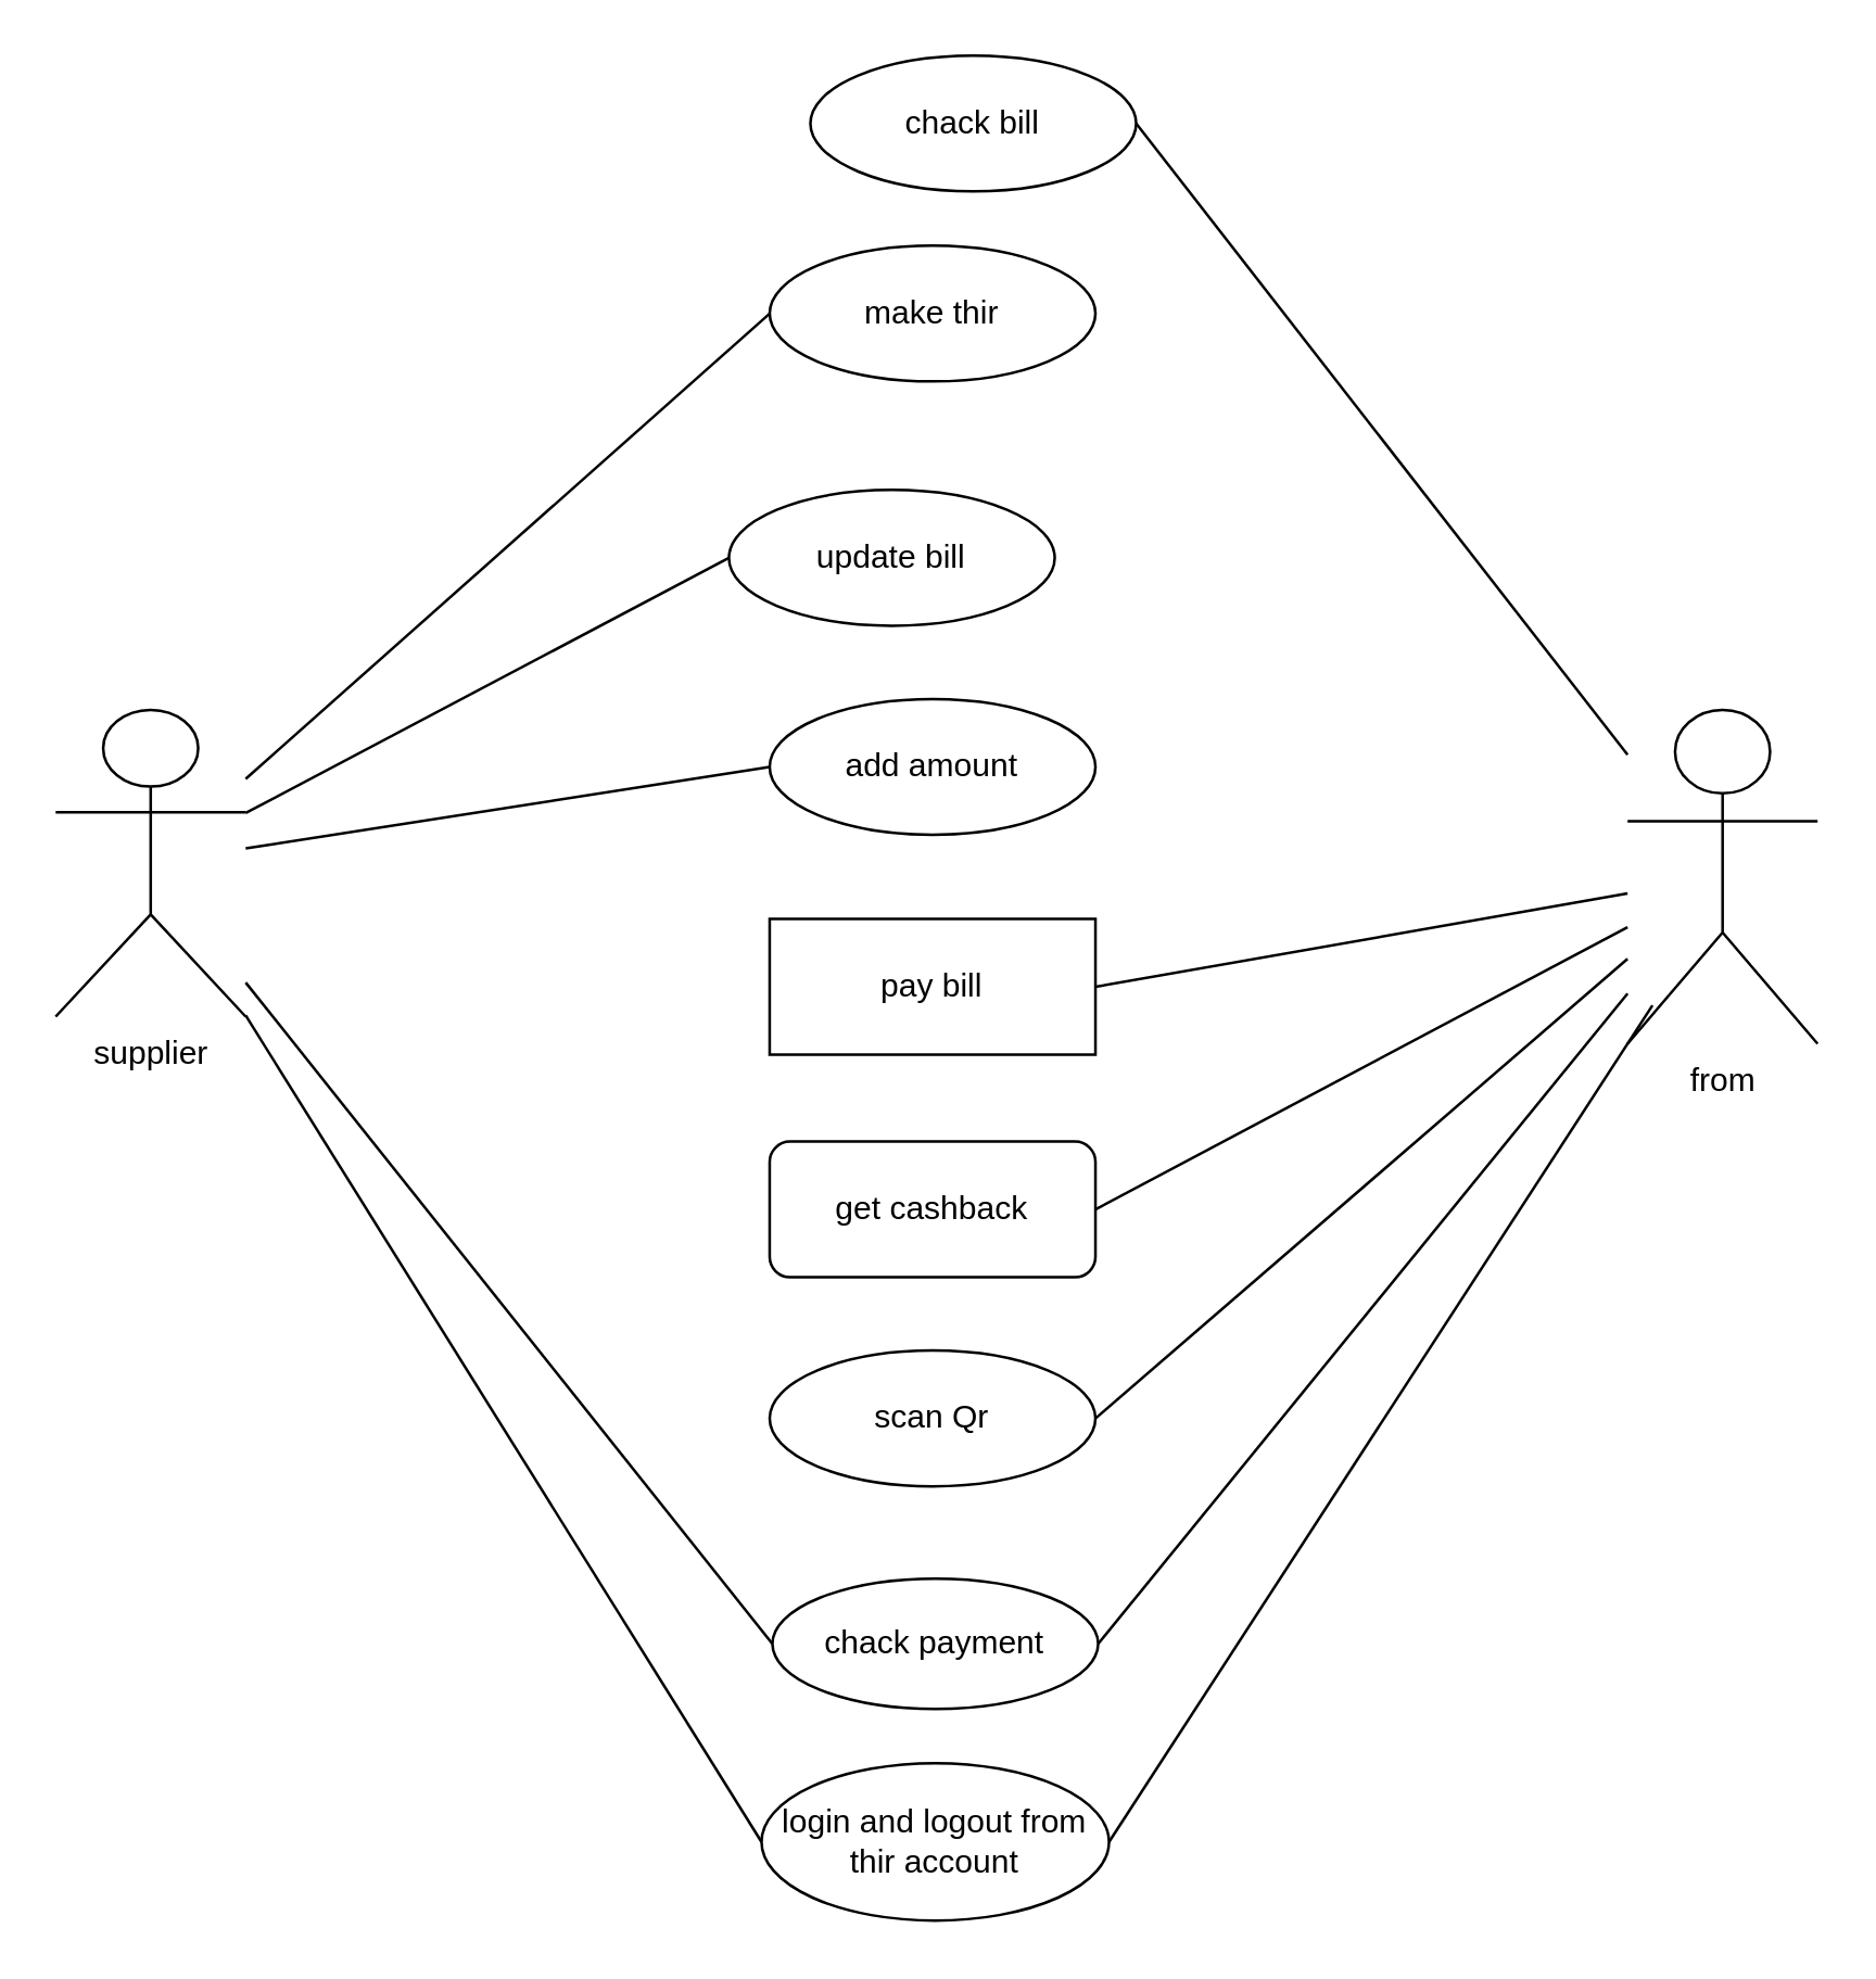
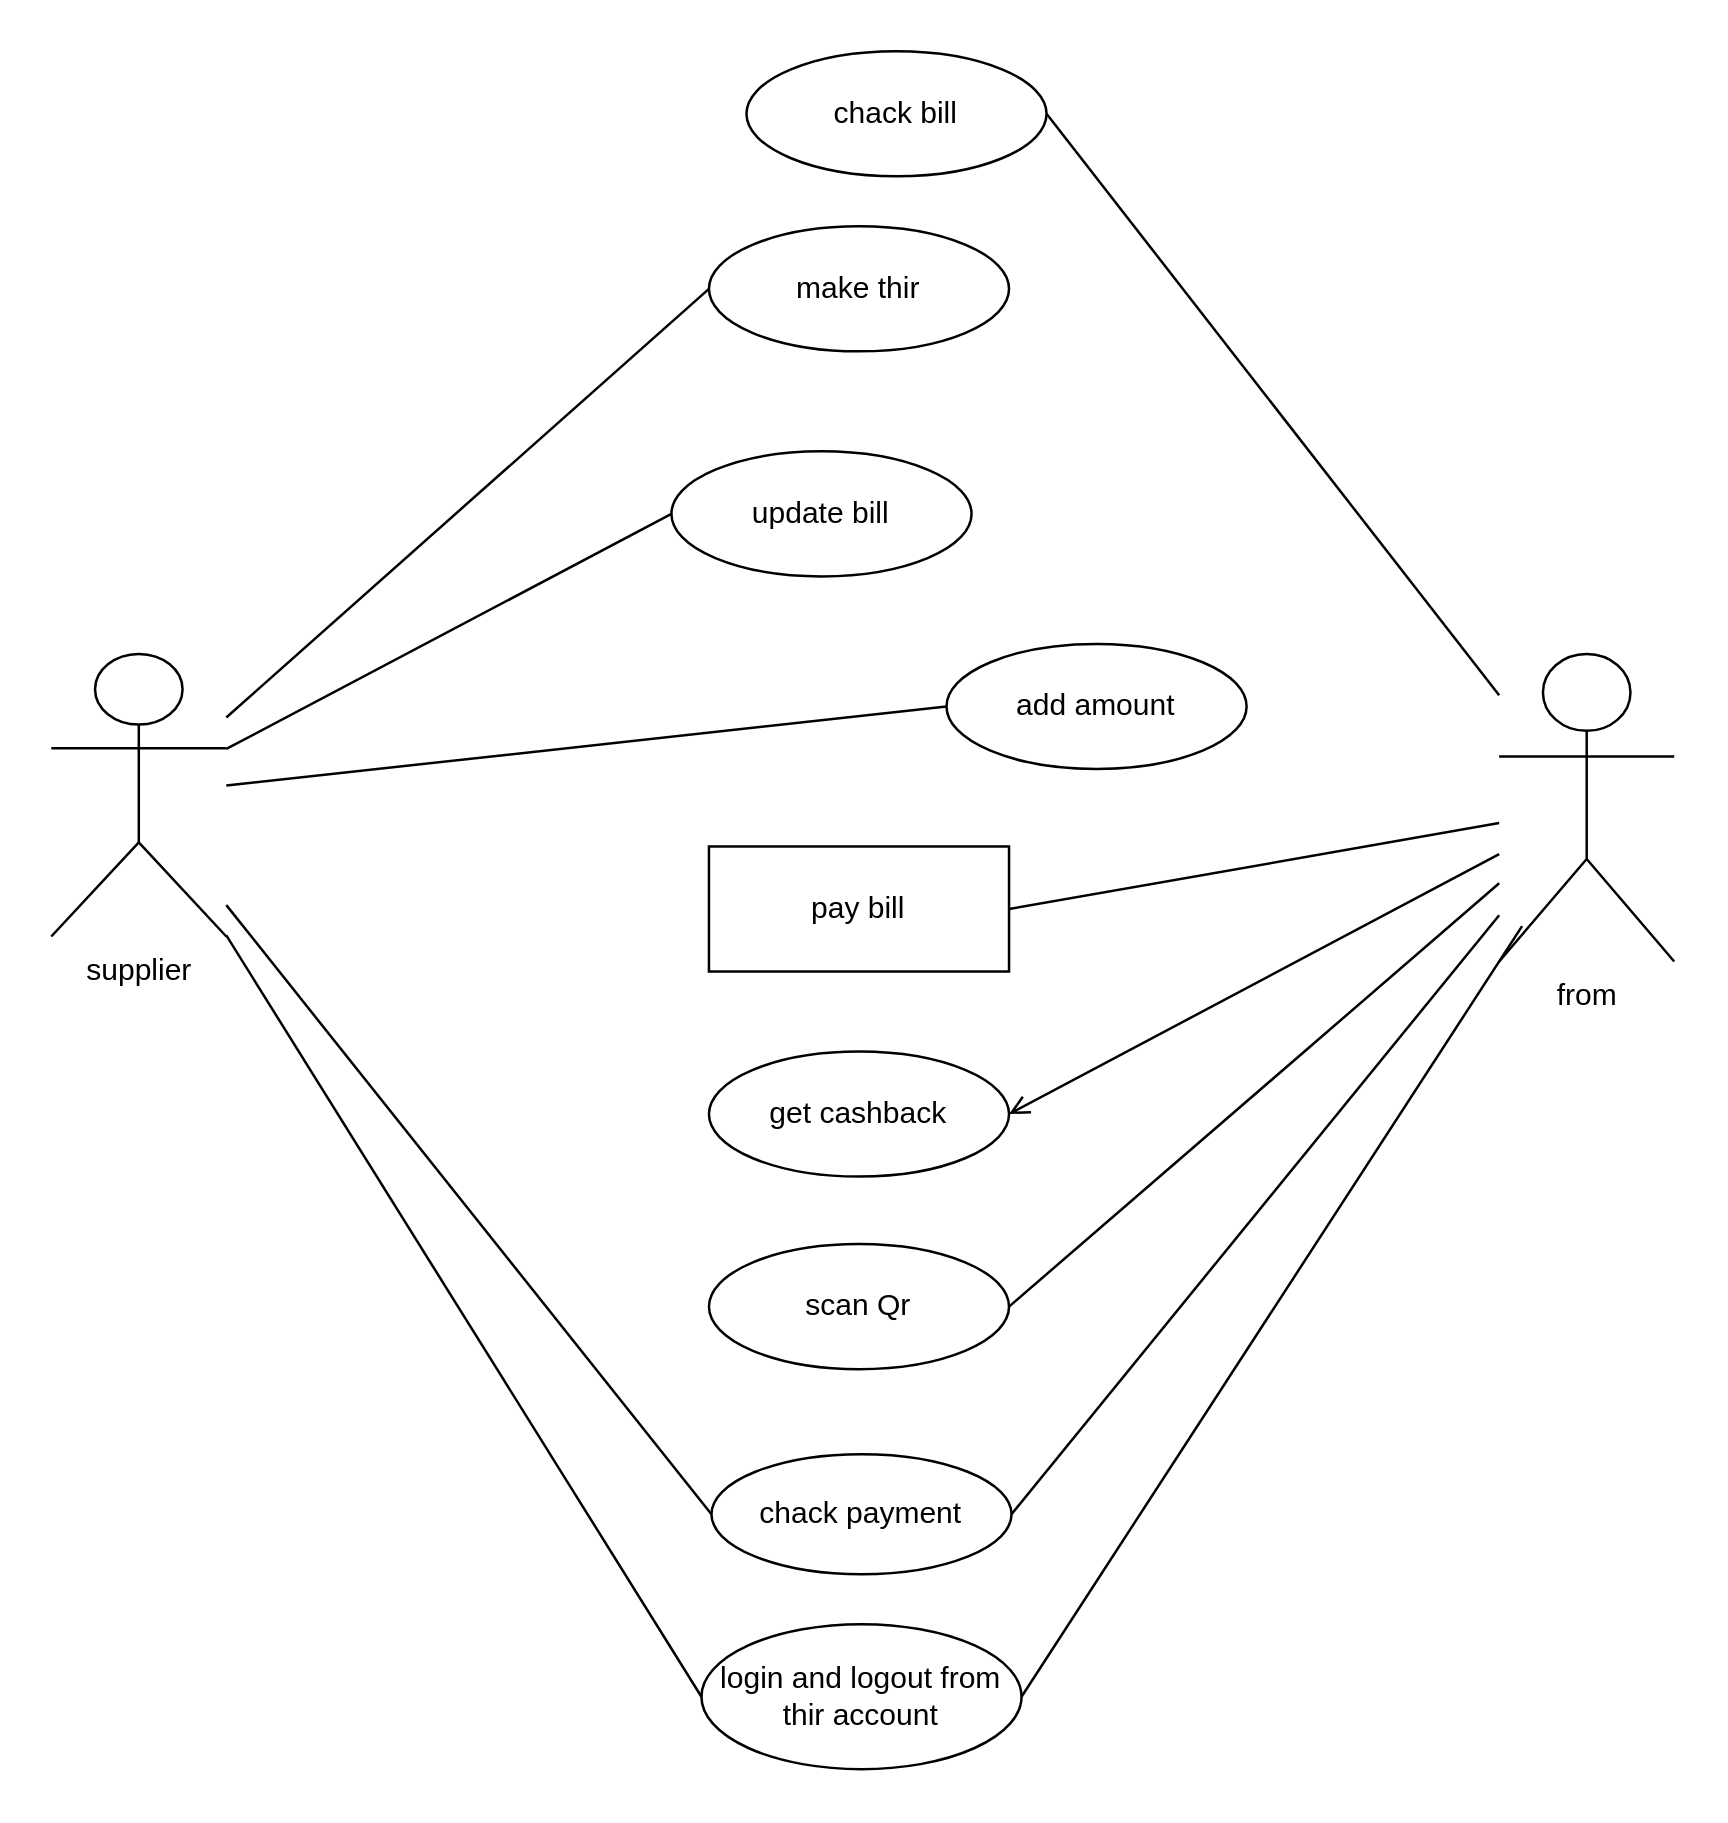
  <mxCell id="0" />
  <mxCell id="1" parent="0" />
  <mxCell id="2" value="supplier" style="shape=umlActor;verticalLabelPosition=bottom;verticalAlign=top;html=1;" vertex="1" parent="1"><mxGeometry x="20" y="261" width="70" height="113" as="geometry" /></mxCell>
  <mxCell id="3" value="&lt;div&gt;from&lt;/div&gt;" style="shape=umlActor;verticalLabelPosition=bottom;verticalAlign=top;html=1;" vertex="1" parent="1"><mxGeometry x="599" y="261" width="70" height="123" as="geometry" /></mxCell>
  <mxCell id="4" value="make thir" style="ellipse;whiteSpace=wrap;html=1;" vertex="1" parent="1"><mxGeometry x="283" y="90" width="120" height="50" as="geometry" /></mxCell>
- <mxCell id="5" value="add amount" style="ellipse;whiteSpace=wrap;html=1;" vertex="1" parent="1"><mxGeometry x="283" y="257" width="120" height="50" as="geometry" /></mxCell>
+ <mxCell id="5" value="add amount" style="ellipse;whiteSpace=wrap;html=1;" vertex="1" parent="1"><mxGeometry x="378" y="257" width="120" height="50" as="geometry" /></mxCell>
  <mxCell id="6" value="update bill" style="ellipse;whiteSpace=wrap;html=1;" vertex="1" parent="1"><mxGeometry x="268" y="180" width="120" height="50" as="geometry" /></mxCell>
  <mxCell id="7" value="pay bill" style="whiteSpace=wrap;html=1;rounded=0;" vertex="1" parent="1"><mxGeometry x="283" y="338" width="120" height="50" as="geometry" /></mxCell>
- <mxCell id="8" value="get cashback" style="whiteSpace=wrap;html=1;rounded=1;" vertex="1" parent="1"><mxGeometry x="283" y="420" width="120" height="50" as="geometry" /></mxCell>
+ <mxCell id="8" value="get cashback" style="ellipse;whiteSpace=wrap;html=1;" vertex="1" parent="1"><mxGeometry x="283" y="420" width="120" height="50" as="geometry" /></mxCell>
  <mxCell id="9" value="scan Qr" style="ellipse;whiteSpace=wrap;html=1;" vertex="1" parent="1"><mxGeometry x="283" y="497" width="120" height="50" as="geometry" /></mxCell>
  <mxCell id="10" value="" style="endArrow=none;html=1;rounded=0;entryX=0;entryY=0.5;entryDx=0;entryDy=0;" edge="1" parent="1" source="2" target="4"><mxGeometry width="50" height="50" relative="1" as="geometry"><mxPoint x="327" y="335" as="sourcePoint" /><mxPoint x="377" y="285" as="targetPoint" /></mxGeometry></mxCell>
  <mxCell id="11" value="" style="endArrow=none;html=1;rounded=0;entryX=0;entryY=0.5;entryDx=0;entryDy=0;" edge="1" parent="1" source="2" target="6"><mxGeometry width="50" height="50" relative="1" as="geometry"><mxPoint x="100" y="296" as="sourcePoint" /><mxPoint x="293" y="125" as="targetPoint" /></mxGeometry></mxCell>
  <mxCell id="12" value="" style="endArrow=none;html=1;rounded=0;entryX=0;entryY=0.5;entryDx=0;entryDy=0;" edge="1" parent="1" source="2" target="5"><mxGeometry width="50" height="50" relative="1" as="geometry"><mxPoint x="100" y="309" as="sourcePoint" /><mxPoint x="293" y="205" as="targetPoint" /></mxGeometry></mxCell>
  <mxCell id="13" value="" style="endArrow=none;html=1;rounded=0;entryX=1;entryY=0.5;entryDx=0;entryDy=0;" edge="1" parent="1" source="3" target="7"><mxGeometry width="50" height="50" relative="1" as="geometry"><mxPoint x="100" y="309" as="sourcePoint" /><mxPoint x="293" y="205" as="targetPoint" /></mxGeometry></mxCell>
- <mxCell id="14" value="" style="endArrow=none;html=1;rounded=0;entryX=1;entryY=0.5;entryDx=0;entryDy=0;" edge="1" parent="1" source="3" target="8"><mxGeometry width="50" height="50" relative="1" as="geometry"><mxPoint x="604" y="306" as="sourcePoint" /><mxPoint x="413" y="373" as="targetPoint" /></mxGeometry></mxCell>
+ <mxCell id="14" value="" style="endArrow=open;html=1;rounded=0;entryX=1;entryY=0.5;entryDx=0;entryDy=0;" edge="1" parent="1" source="3" target="8"><mxGeometry width="50" height="50" relative="1" as="geometry"><mxPoint x="604" y="306" as="sourcePoint" /><mxPoint x="413" y="373" as="targetPoint" /></mxGeometry></mxCell>
  <mxCell id="15" value="" style="endArrow=none;html=1;rounded=0;entryX=1;entryY=0.5;entryDx=0;entryDy=0;" edge="1" parent="1" source="3" target="9"><mxGeometry width="50" height="50" relative="1" as="geometry"><mxPoint x="604" y="305" as="sourcePoint" /><mxPoint x="413" y="455" as="targetPoint" /></mxGeometry></mxCell>
  <mxCell id="16" value="chack bill" style="ellipse;whiteSpace=wrap;html=1;" vertex="1" parent="1"><mxGeometry x="298" y="20" width="120" height="50" as="geometry" /></mxCell>
  <mxCell id="17" value="chack payment" style="ellipse;whiteSpace=wrap;html=1;" vertex="1" parent="1"><mxGeometry x="284" y="581" width="120" height="48" as="geometry" /></mxCell>
  <mxCell id="18" value="" style="endArrow=none;html=1;rounded=0;entryX=1;entryY=0.5;entryDx=0;entryDy=0;" edge="1" parent="1" source="3" target="17"><mxGeometry width="50" height="50" relative="1" as="geometry"><mxPoint x="614" y="315" as="sourcePoint" /><mxPoint x="413" y="532" as="targetPoint" /></mxGeometry></mxCell>
  <mxCell id="19" value="" style="endArrow=none;html=1;rounded=0;exitX=1;exitY=0.5;exitDx=0;exitDy=0;" edge="1" parent="1" source="16" target="3"><mxGeometry width="50" height="50" relative="1" as="geometry"><mxPoint x="328" y="336" as="sourcePoint" /><mxPoint x="378" y="286" as="targetPoint" /></mxGeometry></mxCell>
  <mxCell id="20" value="" style="endArrow=none;html=1;rounded=0;entryX=0;entryY=0.5;entryDx=0;entryDy=0;" edge="1" parent="1" source="2" target="17"><mxGeometry width="50" height="50" relative="1" as="geometry"><mxPoint x="91" y="327" as="sourcePoint" /><mxPoint x="293" y="292" as="targetPoint" /><Array as="points" /></mxGeometry></mxCell>
  <mxCell id="21" value="login and logout from&lt;div&gt;thir account&lt;/div&gt;" style="ellipse;whiteSpace=wrap;html=1;" vertex="1" parent="1"><mxGeometry x="280" y="649" width="128" height="58" as="geometry" /></mxCell>
  <mxCell id="22" value="" style="endArrow=none;html=1;rounded=0;entryX=1;entryY=0.5;entryDx=0;entryDy=0;exitX=0.131;exitY=0.885;exitDx=0;exitDy=0;exitPerimeter=0;" edge="1" parent="1" source="3" target="21"><mxGeometry width="50" height="50" relative="1" as="geometry"><mxPoint x="609" y="375" as="sourcePoint" /><mxPoint x="414" y="615" as="targetPoint" /></mxGeometry></mxCell>
  <mxCell id="23" value="" style="endArrow=none;html=1;rounded=0;entryX=0;entryY=0.5;entryDx=0;entryDy=0;" edge="1" parent="1" source="2" target="21"><mxGeometry width="50" height="50" relative="1" as="geometry"><mxPoint x="100" y="371" as="sourcePoint" /><mxPoint x="294" y="615" as="targetPoint" /><Array as="points" /></mxGeometry></mxCell>
